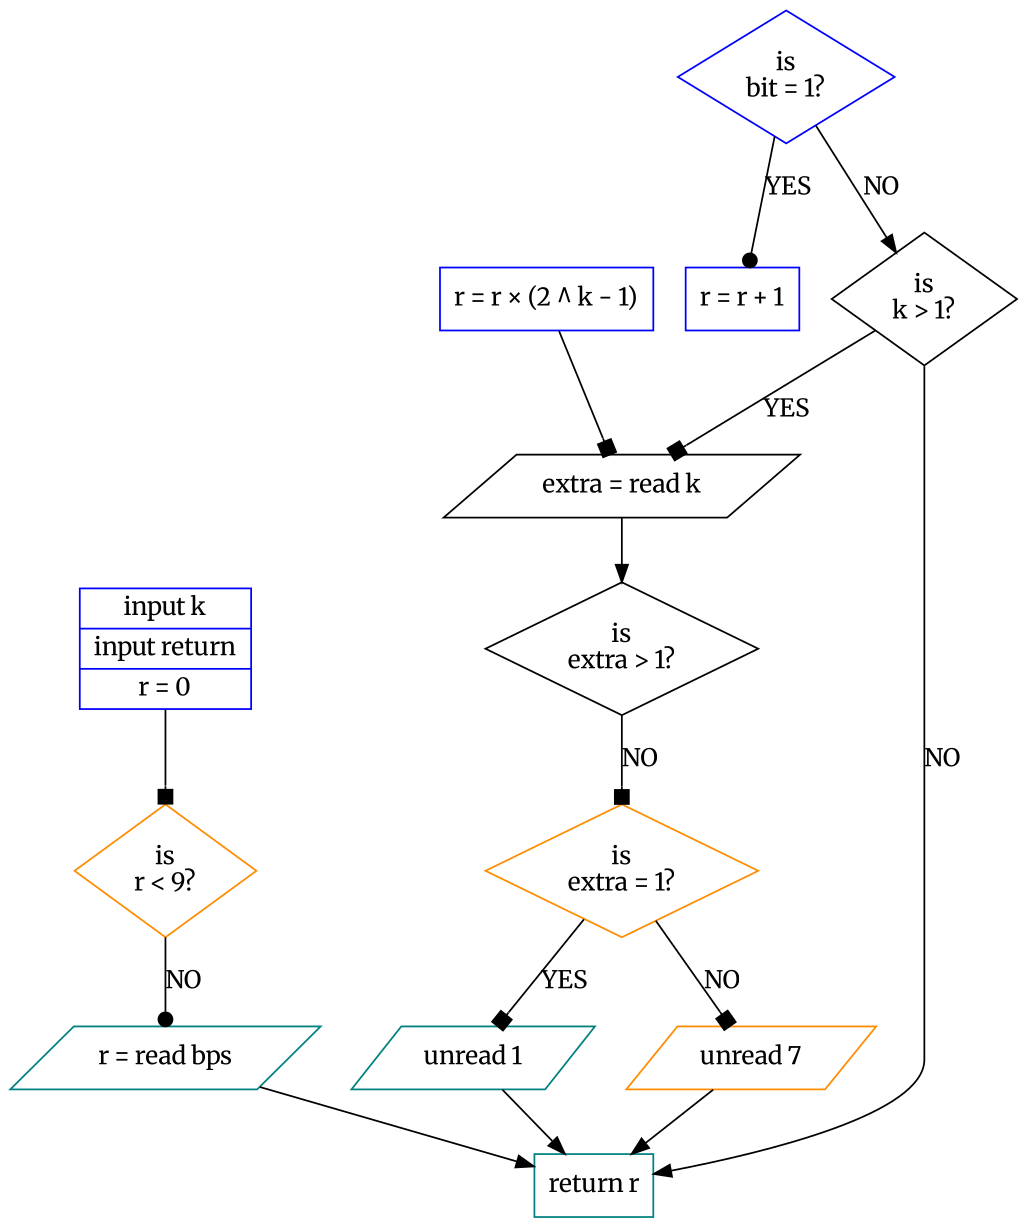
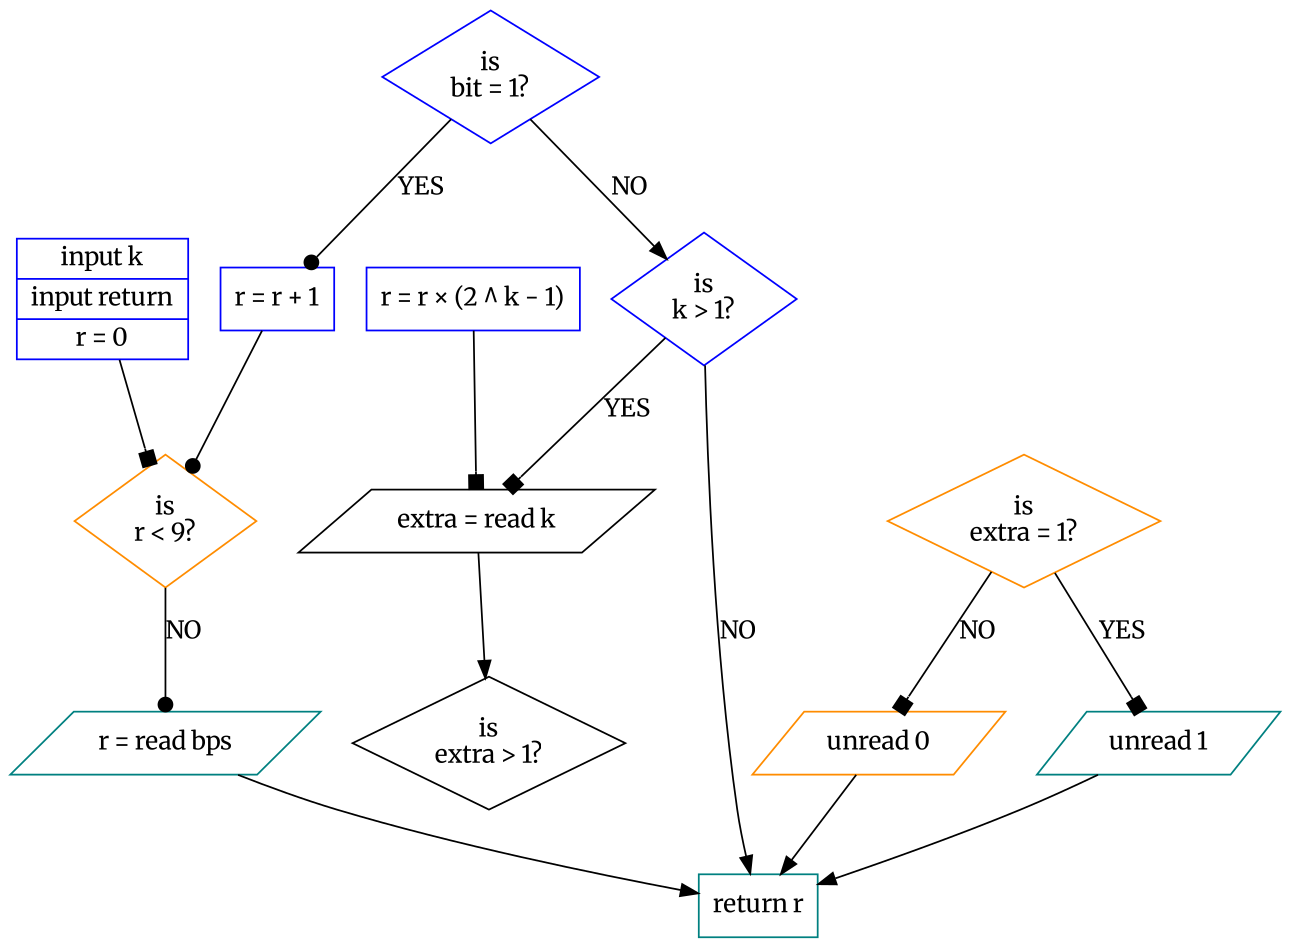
  digraph {
    fontname=Merriweather
    node [color=blue fontname=Merriweather shape=diamond]
    edge [arrowhead=box fontname=Merriweather]
    n1 [label="{input k|input return|r = 0}" shape=record]
    n2 [color=darkorange label="is\nr < 9?"]
    n3 [color=teal label="r = read bps" shape=parallelogram]
    n4 [color=teal label="return r" shape=rect]
    n5 [label="is\nbit = 1?"]
    n6 [label="r = r + 1" shape=rect]
-   n7 [color=black label="is\nk > 1?"]
+   n7 [label="is\nk > 1?"]
    n8 [color=black label="extra = read k" shape=parallelogram]
    n9 [label="r = r × (2 ^ k - 1)" shape=rect]
    n10 [color=black label="is\nextra > 1?"]
    n11 [color=darkorange label="is\nextra = 1?"]
    n12 [color=teal label="unread 1" shape=parallelogram]
-   n13 [color=darkorange label="unread 7" shape=parallelogram]
+   n13 [color=darkorange label="unread 0" shape=parallelogram]
    n1 -> n2
    n2 -> n3 [arrowhead=dot label=NO]
    n3 -> n4 [arrowhead=normal]
    n5 -> n6 [arrowhead=dot label=YES]
    n5 -> n7 [arrowhead=normal label=NO]
+   n6 -> n2 [arrowhead=dot]
    n7 -> n4 [arrowhead=normal label=NO]
    n7 -> n8 [label=YES]
    n8 -> n10 [arrowhead=normal]
    n9 -> n8
-   n10 -> n11 [label=NO]
    n11 -> n12 [label=YES]
    n11 -> n13 [label=NO]
    n12 -> n4 [arrowhead=normal]
    n13 -> n4 [arrowhead=normal]
  }
